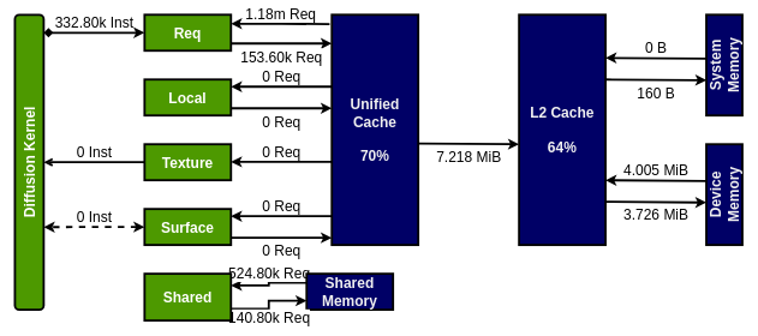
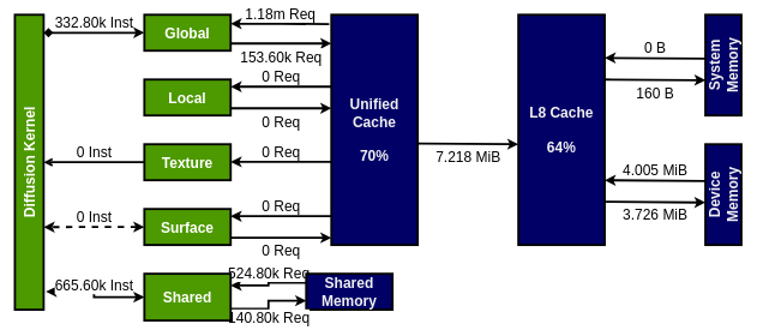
  <mxCell id="0" />
  <mxCell id="1" parent="0" />
- <mxCell id="2" value="&lt;div style=&quot;font-size: 20px;&quot;&gt;Diffusion Kernel&lt;/div&gt;" style="whiteSpace=wrap;html=1;fillColor=#4D9900;fontColor=#ffffff;strokeColor=#000000;strokeWidth=3;horizontal=0;fontSize=20;fontStyle=1;rounded=1;" vertex="1" parent="1"><mxGeometry x="20" y="20" width="40" height="410" as="geometry" /></mxCell>
+ <mxCell id="2" value="&lt;div style=&quot;font-size: 20px;&quot;&gt;Diffusion Kernel&lt;/div&gt;" style="rounded=0;whiteSpace=wrap;html=1;fillColor=#4D9900;fontColor=#ffffff;strokeColor=#000000;strokeWidth=3;horizontal=0;fontSize=20;fontStyle=1" vertex="1" parent="1"><mxGeometry x="20" y="20" width="40" height="410" as="geometry" /></mxCell>
  <mxCell id="3" value="332.80k Inst" style="edgeStyle=orthogonalEdgeStyle;rounded=0;orthogonalLoop=1;jettySize=auto;html=1;exitX=0;exitY=0.5;exitDx=0;exitDy=0;entryX=1;entryY=0.061;entryDx=0;entryDy=0;entryPerimeter=0;startArrow=classic;startFill=1;strokeWidth=3;verticalAlign=bottom;fontSize=20;endArrow=diamond;" edge="1" parent="1" source="5" target="2"><mxGeometry relative="1" as="geometry" /></mxCell>
  <mxCell id="4" value="&lt;div&gt;1.18m Req&lt;/div&gt;" style="edgeStyle=orthogonalEdgeStyle;rounded=0;orthogonalLoop=1;jettySize=auto;html=1;exitX=1;exitY=0.25;exitDx=0;exitDy=0;entryX=-0.025;entryY=0.041;entryDx=0;entryDy=0;entryPerimeter=0;strokeWidth=3;fontSize=20;verticalAlign=bottom;startArrow=classic;startFill=1;endArrow=none;endFill=0;" edge="1" parent="1" source="5" target="8"><mxGeometry relative="1" as="geometry" /></mxCell>
- <mxCell id="5" value="Req" style="rounded=0;whiteSpace=wrap;html=1;fillColor=#4D9900;fontColor=#ffffff;strokeColor=#000000;strokeWidth=3;fontSize=20;fontStyle=1" vertex="1" parent="1"><mxGeometry x="200" y="20" width="120" height="50" as="geometry" /></mxCell>
+ <mxCell id="5" value="Global" style="rounded=0;whiteSpace=wrap;html=1;fillColor=#4D9900;fontColor=#ffffff;strokeColor=#000000;strokeWidth=3;fontSize=20;fontStyle=1" vertex="1" parent="1"><mxGeometry x="200" y="20" width="120" height="50" as="geometry" /></mxCell>
  <mxCell id="6" value="&lt;div&gt;524.80k Req&lt;/div&gt;" style="edgeStyle=orthogonalEdgeStyle;rounded=0;orthogonalLoop=1;jettySize=auto;html=1;exitX=0;exitY=0.25;exitDx=0;exitDy=0;entryX=1;entryY=0.25;entryDx=0;entryDy=0;strokeWidth=3;verticalAlign=bottom;fontSize=20;" edge="1" parent="1" source="7" target="19"><mxGeometry relative="1" as="geometry" /></mxCell>
  <mxCell id="7" value="&lt;font style=&quot;font-size: 20px;&quot;&gt;Shared Memory&lt;br&gt;&lt;/font&gt;" style="rounded=0;whiteSpace=wrap;html=1;strokeWidth=3;fillColor=#000066;fontColor=#F0F0F0;fontStyle=1" vertex="1" parent="1"><mxGeometry x="425" y="380" width="120" height="50" as="geometry" /></mxCell>
  <mxCell id="8" value="Unified&lt;br style=&quot;font-size: 20px;&quot;&gt;Cache&lt;br style=&quot;font-size: 20px;&quot;&gt;&lt;br style=&quot;font-size: 20px;&quot;&gt;&lt;div&gt;70%&lt;/div&gt;" style="rounded=0;whiteSpace=wrap;html=1;strokeWidth=3;fillColor=#000066;fontSize=20;fontColor=#F0F0F0;fontStyle=1" vertex="1" parent="1"><mxGeometry x="460" y="20" width="120" height="320" as="geometry" /></mxCell>
- <mxCell id="9" value="&lt;div style=&quot;font-size: 20px;&quot;&gt;L2 Cache&lt;/div&gt;&lt;div style=&quot;font-size: 20px;&quot;&gt;&lt;br style=&quot;font-size: 20px;&quot;&gt;&lt;/div&gt;&lt;div style=&quot;font-size: 20px;&quot;&gt;64%&lt;br style=&quot;font-size: 20px;&quot;&gt;&lt;/div&gt;" style="rounded=0;whiteSpace=wrap;html=1;strokeWidth=3;fillColor=#000066;fontSize=20;align=center;fontColor=#F0F0F0;fontStyle=1" vertex="1" parent="1"><mxGeometry x="720" y="20" width="120" height="320" as="geometry" /></mxCell>
+ <mxCell id="9" value="&lt;div style=&quot;font-size: 20px;&quot;&gt;L8 Cache&lt;/div&gt;&lt;div style=&quot;font-size: 20px;&quot;&gt;&lt;br style=&quot;font-size: 20px;&quot;&gt;&lt;/div&gt;&lt;div style=&quot;font-size: 20px;&quot;&gt;64%&lt;br style=&quot;font-size: 20px;&quot;&gt;&lt;/div&gt;" style="rounded=0;whiteSpace=wrap;html=1;strokeWidth=3;fillColor=#000066;fontSize=20;align=center;fontColor=#F0F0F0;fontStyle=1" vertex="1" parent="1"><mxGeometry x="720" y="20" width="120" height="320" as="geometry" /></mxCell>
  <mxCell id="10" value="System Memory" style="rounded=0;whiteSpace=wrap;html=1;strokeWidth=3;fillColor=#000066;horizontal=0;fontSize=20;fontColor=#F0F0F0;fontStyle=1" vertex="1" parent="1"><mxGeometry x="980" y="20" width="50" height="140" as="geometry" /></mxCell>
  <mxCell id="11" value="&lt;font style=&quot;font-size: 20px;&quot;&gt;Device Memory&lt;br&gt;&lt;/font&gt;" style="rounded=0;whiteSpace=wrap;html=1;strokeWidth=3;fillColor=#000066;horizontal=0;fontColor=#F0F0F0;fontStyle=1" vertex="1" parent="1"><mxGeometry x="980" y="200" width="50" height="140" as="geometry" /></mxCell>
  <mxCell id="12" value="Local" style="rounded=0;whiteSpace=wrap;html=1;fillColor=#4D9900;fontColor=#ffffff;strokeColor=#000000;strokeWidth=3;fontSize=20;fontStyle=1" vertex="1" parent="1"><mxGeometry x="200" y="110" width="120" height="50" as="geometry" /></mxCell>
  <mxCell id="13" value="0 Inst" style="edgeStyle=orthogonalEdgeStyle;rounded=0;orthogonalLoop=1;jettySize=auto;html=1;exitX=0;exitY=0.5;exitDx=0;exitDy=0;startArrow=none;startFill=0;strokeWidth=3;verticalAlign=bottom;fontSize=20;endArrow=open;endFill=1;" edge="1" parent="1" source="14" target="2"><mxGeometry relative="1" as="geometry" /></mxCell>
  <mxCell id="14" value="Texture" style="rounded=0;whiteSpace=wrap;html=1;fillColor=#4D9900;fontColor=#ffffff;strokeColor=#000000;strokeWidth=3;fontSize=20;fontStyle=1" vertex="1" parent="1"><mxGeometry x="200" y="200" width="120" height="50" as="geometry" /></mxCell>
  <mxCell id="15" value="0 Inst" style="edgeStyle=orthogonalEdgeStyle;rounded=0;orthogonalLoop=1;jettySize=auto;html=1;exitX=0;exitY=0.5;exitDx=0;exitDy=0;entryX=1;entryY=0.72;entryDx=0;entryDy=0;entryPerimeter=0;startArrow=classic;startFill=1;strokeWidth=3;verticalAlign=bottom;fontSize=20;dashed=1;" edge="1" parent="1" source="16" target="2"><mxGeometry relative="1" as="geometry" /></mxCell>
  <mxCell id="16" value="Surface" style="rounded=0;whiteSpace=wrap;html=1;fillColor=#4D9900;fontColor=#ffffff;strokeColor=#000000;strokeWidth=3;fontSize=20;fontStyle=1" vertex="1" parent="1"><mxGeometry x="200" y="290" width="120" height="50" as="geometry" /></mxCell>
  <mxCell id="17" value="140.80k Req" style="edgeStyle=orthogonalEdgeStyle;rounded=0;orthogonalLoop=1;jettySize=auto;html=1;exitX=1;exitY=0.75;exitDx=0;exitDy=0;entryX=0;entryY=0.75;entryDx=0;entryDy=0;strokeWidth=3;verticalAlign=top;fontSize=20;" edge="1" parent="1" source="19" target="7"><mxGeometry relative="1" as="geometry" /></mxCell>
+ <mxCell id="18" value="665.60k Inst" style="edgeStyle=orthogonalEdgeStyle;rounded=0;orthogonalLoop=1;jettySize=auto;html=1;exitX=0;exitY=0.5;exitDx=0;exitDy=0;entryX=1.075;entryY=0.939;entryDx=0;entryDy=0;entryPerimeter=0;startArrow=classic;startFill=1;strokeWidth=3;verticalAlign=bottom;fontSize=20;" edge="1" parent="1" source="19" target="2"><mxGeometry relative="1" as="geometry" /></mxCell>
  <mxCell id="19" value="Shared" style="rounded=0;whiteSpace=wrap;html=1;fillColor=#4D9900;fontColor=#ffffff;strokeColor=#000000;strokeWidth=3;fontSize=20;fontStyle=1" vertex="1" parent="1"><mxGeometry x="200" y="380" width="120" height="65" as="geometry" /></mxCell>
  <mxCell id="20" value="0 Req" style="edgeStyle=orthogonalEdgeStyle;rounded=0;orthogonalLoop=1;jettySize=auto;html=1;exitX=1;exitY=0.25;exitDx=0;exitDy=0;entryX=-0.025;entryY=0.041;entryDx=0;entryDy=0;entryPerimeter=0;strokeWidth=3;fontSize=20;verticalAlign=bottom;startArrow=classic;startFill=1;endArrow=none;endFill=0;" edge="1" parent="1"><mxGeometry relative="1" as="geometry"><mxPoint x="320" y="120" as="sourcePoint" /><mxPoint x="460" y="120" as="targetPoint" /></mxGeometry></mxCell>
  <mxCell id="21" value="&lt;div&gt;0 Req&lt;/div&gt;" style="edgeStyle=orthogonalEdgeStyle;rounded=0;orthogonalLoop=1;jettySize=auto;html=1;exitX=1;exitY=0.25;exitDx=0;exitDy=0;entryX=-0.025;entryY=0.041;entryDx=0;entryDy=0;entryPerimeter=0;strokeWidth=3;fontSize=20;verticalAlign=bottom;startArrow=classic;startFill=1;endArrow=none;endFill=0;" edge="1" parent="1"><mxGeometry relative="1" as="geometry"><mxPoint x="320" y="224.5" as="sourcePoint" /><mxPoint x="460" y="224.5" as="targetPoint" /></mxGeometry></mxCell>
  <mxCell id="22" value="0 Req" style="edgeStyle=orthogonalEdgeStyle;rounded=0;orthogonalLoop=1;jettySize=auto;html=1;exitX=1;exitY=0.25;exitDx=0;exitDy=0;entryX=-0.025;entryY=0.041;entryDx=0;entryDy=0;entryPerimeter=0;strokeWidth=3;fontSize=20;verticalAlign=bottom;startArrow=classic;startFill=1;endArrow=none;endFill=0;" edge="1" parent="1"><mxGeometry relative="1" as="geometry"><mxPoint x="320" y="300" as="sourcePoint" /><mxPoint x="460" y="300" as="targetPoint" /></mxGeometry></mxCell>
  <mxCell id="23" value="0 Req" style="edgeStyle=orthogonalEdgeStyle;rounded=0;orthogonalLoop=1;jettySize=auto;html=1;exitX=1;exitY=0.25;exitDx=0;exitDy=0;entryX=-0.025;entryY=0.041;entryDx=0;entryDy=0;entryPerimeter=0;strokeWidth=3;startArrow=none;startFill=0;endArrow=classic;endFill=1;fontSize=20;verticalAlign=top;" edge="1" parent="1"><mxGeometry relative="1" as="geometry"><mxPoint x="320" y="150" as="sourcePoint" /><mxPoint x="460" y="150" as="targetPoint" /></mxGeometry></mxCell>
  <mxCell id="24" value="153.60k Req" style="edgeStyle=orthogonalEdgeStyle;rounded=0;orthogonalLoop=1;jettySize=auto;html=1;exitX=1;exitY=0.25;exitDx=0;exitDy=0;entryX=-0.025;entryY=0.041;entryDx=0;entryDy=0;entryPerimeter=0;strokeWidth=3;startArrow=none;startFill=0;endArrow=classic;endFill=1;fontSize=20;verticalAlign=top;" edge="1" parent="1"><mxGeometry relative="1" as="geometry"><mxPoint x="320" y="60" as="sourcePoint" /><mxPoint x="460" y="60" as="targetPoint" /></mxGeometry></mxCell>
  <mxCell id="25" value="0 Req" style="edgeStyle=orthogonalEdgeStyle;rounded=0;orthogonalLoop=1;jettySize=auto;html=1;exitX=1;exitY=0.25;exitDx=0;exitDy=0;entryX=-0.025;entryY=0.041;entryDx=0;entryDy=0;entryPerimeter=0;strokeWidth=3;startArrow=none;startFill=0;endArrow=classic;endFill=1;fontSize=20;verticalAlign=top;" edge="1" parent="1"><mxGeometry relative="1" as="geometry"><mxPoint x="320" y="330" as="sourcePoint" /><mxPoint x="460" y="330" as="targetPoint" /></mxGeometry></mxCell>
  <mxCell id="26" value="7.218 MiB" style="endArrow=classic;html=1;rounded=0;exitX=1;exitY=0.469;exitDx=0;exitDy=0;exitPerimeter=0;entryX=0;entryY=0.472;entryDx=0;entryDy=0;entryPerimeter=0;strokeWidth=3;fontSize=20;verticalAlign=top;" edge="1" parent="1"><mxGeometry width="50" height="50" relative="1" as="geometry"><mxPoint x="580" y="199" as="sourcePoint" /><mxPoint x="720" y="200" as="targetPoint" /></mxGeometry></mxCell>
  <mxCell id="27" value="4.005 MiB" style="endArrow=none;html=1;rounded=0;exitX=1;exitY=0.469;exitDx=0;exitDy=0;exitPerimeter=0;entryX=0;entryY=0.472;entryDx=0;entryDy=0;entryPerimeter=0;strokeWidth=3;startArrow=classic;startFill=1;endFill=0;fontSize=20;verticalAlign=bottom;" edge="1" parent="1"><mxGeometry width="50" height="50" relative="1" as="geometry"><mxPoint x="840" y="250" as="sourcePoint" /><mxPoint x="980" y="251" as="targetPoint" /></mxGeometry></mxCell>
  <mxCell id="28" value="0 B" style="endArrow=none;html=1;rounded=0;exitX=1;exitY=0.469;exitDx=0;exitDy=0;exitPerimeter=0;entryX=0;entryY=0.472;entryDx=0;entryDy=0;entryPerimeter=0;strokeWidth=3;startArrow=classic;startFill=1;endFill=0;fontSize=20;verticalAlign=bottom;" edge="1" parent="1"><mxGeometry width="50" height="50" relative="1" as="geometry"><mxPoint x="840" y="80" as="sourcePoint" /><mxPoint x="980" y="81" as="targetPoint" /></mxGeometry></mxCell>
  <mxCell id="29" value="3.726 MiB" style="endArrow=classic;html=1;rounded=0;exitX=1;exitY=0.469;exitDx=0;exitDy=0;exitPerimeter=0;entryX=0;entryY=0.472;entryDx=0;entryDy=0;entryPerimeter=0;strokeWidth=3;fontSize=20;verticalAlign=top;" edge="1" parent="1"><mxGeometry width="50" height="50" relative="1" as="geometry"><mxPoint x="840" y="280" as="sourcePoint" /><mxPoint x="980" y="281" as="targetPoint" /></mxGeometry></mxCell>
  <mxCell id="30" value="160 B" style="endArrow=classic;html=1;rounded=0;exitX=1;exitY=0.469;exitDx=0;exitDy=0;exitPerimeter=0;entryX=0;entryY=0.472;entryDx=0;entryDy=0;entryPerimeter=0;strokeWidth=3;fontSize=20;verticalAlign=top;" edge="1" parent="1"><mxGeometry width="50" height="50" relative="1" as="geometry"><mxPoint x="840" y="110" as="sourcePoint" /><mxPoint x="980" y="111" as="targetPoint" /></mxGeometry></mxCell>
